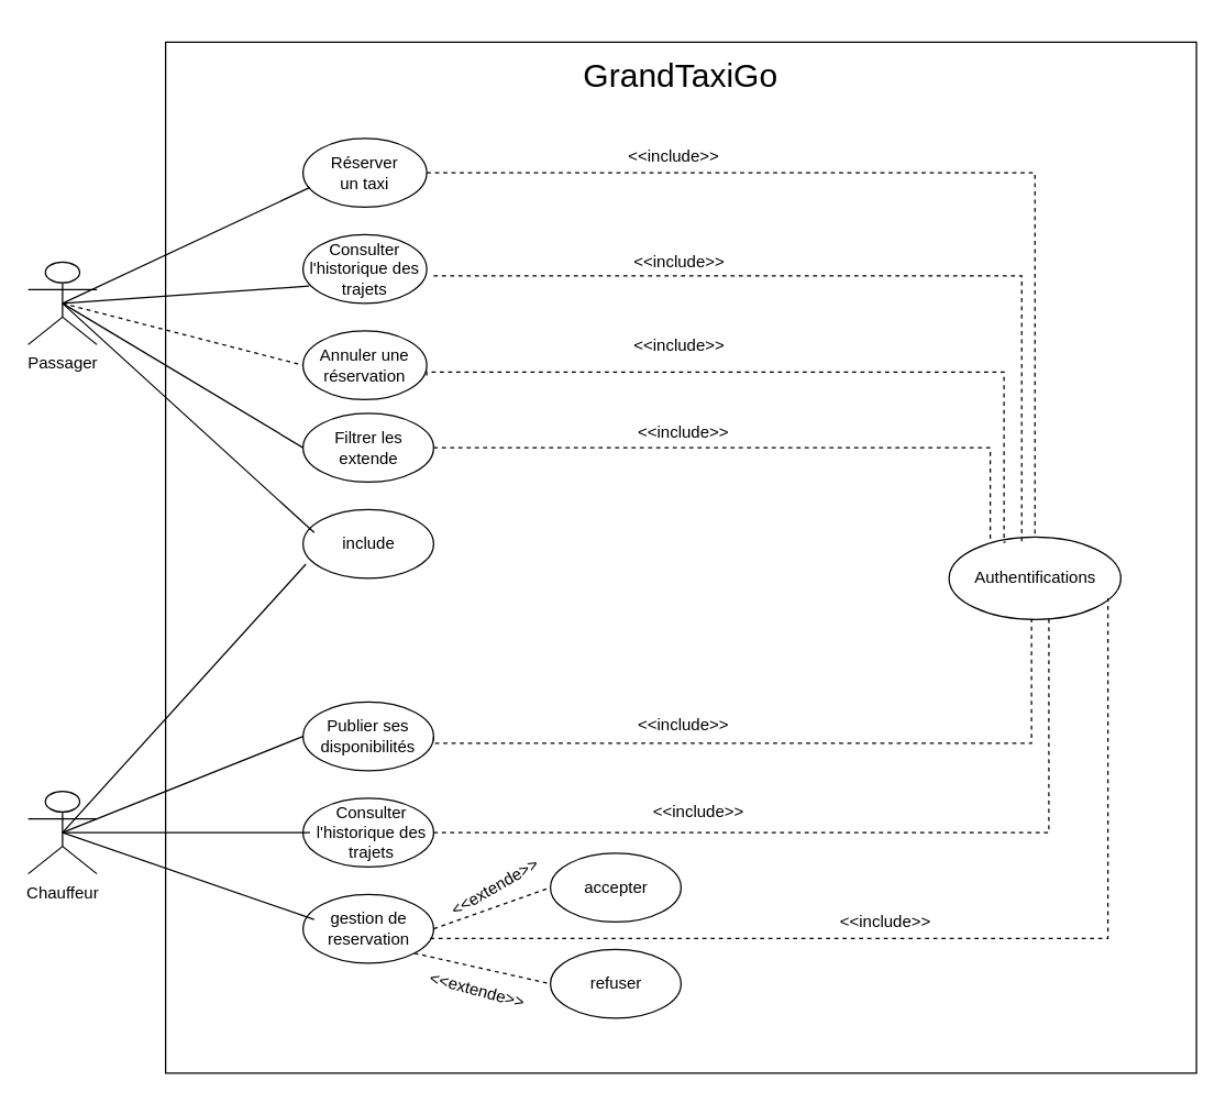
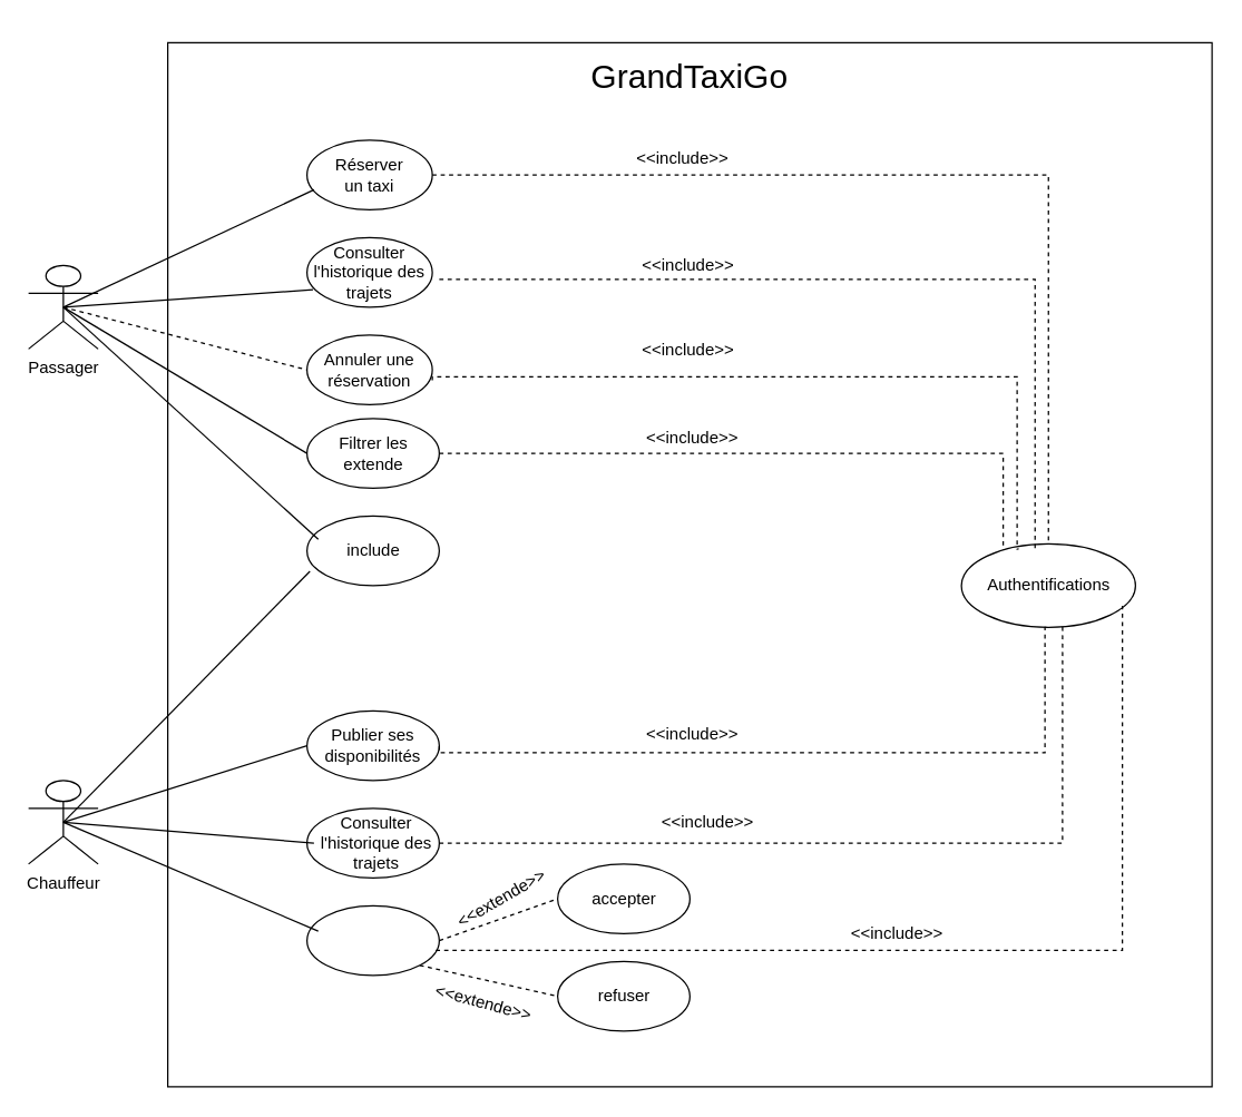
  <mxCell id="0" />
  <mxCell id="1" parent="0" />
  <mxCell id="2" value="" style="whiteSpace=wrap;html=1;aspect=fixed;" parent="1" vertex="1"><mxGeometry x="120" y="30" width="750" height="750" as="geometry" /></mxCell>
  <mxCell id="3" value="&lt;font style=&quot;font-size: 24px;&quot;&gt;GrandTaxiGo&lt;/font&gt;" style="text;html=1;align=center;verticalAlign=middle;whiteSpace=wrap;rounded=0;" parent="1" vertex="1"><mxGeometry x="397" y="20" width="196" height="70" as="geometry" /></mxCell>
  <mxCell id="4" value="Passager" style="shape=umlActor;verticalLabelPosition=bottom;verticalAlign=top;html=1;outlineConnect=0;" parent="1" vertex="1"><mxGeometry x="20" y="190" width="50" height="60" as="geometry" /></mxCell>
  <mxCell id="5" value="" style="ellipse;whiteSpace=wrap;html=1;" parent="1" vertex="1"><mxGeometry x="220" y="100" width="90" height="50" as="geometry" /></mxCell>
  <mxCell id="6" value="Réserver un taxi" style="text;html=1;align=center;verticalAlign=middle;whiteSpace=wrap;rounded=0;" parent="1" vertex="1"><mxGeometry x="235" y="110" width="60" height="30" as="geometry" /></mxCell>
  <mxCell id="7" value="" style="ellipse;whiteSpace=wrap;html=1;" parent="1" vertex="1"><mxGeometry x="220" y="170" width="90" height="50" as="geometry" /></mxCell>
  <mxCell id="8" value="Consulter l'historique des trajets" style="text;html=1;align=center;verticalAlign=middle;whiteSpace=wrap;rounded=0;" parent="1" vertex="1"><mxGeometry x="215" y="180" width="100" height="30" as="geometry" /></mxCell>
  <mxCell id="9" value="" style="ellipse;whiteSpace=wrap;html=1;" parent="1" vertex="1"><mxGeometry x="220" y="240" width="90" height="50" as="geometry" /></mxCell>
  <mxCell id="10" value="Annuler une réservation" style="text;html=1;align=center;verticalAlign=middle;whiteSpace=wrap;rounded=0;" parent="1" vertex="1"><mxGeometry x="220" y="250" width="90" height="30" as="geometry" /></mxCell>
  <mxCell id="11" value="" style="ellipse;whiteSpace=wrap;html=1;" parent="1" vertex="1"><mxGeometry x="220" y="300" width="95" height="50" as="geometry" /></mxCell>
  <mxCell id="12" value="Filtrer les extende" style="text;html=1;align=center;verticalAlign=middle;whiteSpace=wrap;rounded=0;" parent="1" vertex="1"><mxGeometry x="237.5" y="310" width="60" height="30" as="geometry" /></mxCell>
- <mxCell id="13" value="Chauffeur" style="shape=umlActor;verticalLabelPosition=bottom;verticalAlign=top;html=1;outlineConnect=0;" parent="1" vertex="1"><mxGeometry x="20" y="575" width="50" height="60" as="geometry" /></mxCell>
+ <mxCell id="13" value="Chauffeur" style="shape=umlActor;verticalLabelPosition=bottom;verticalAlign=top;html=1;outlineConnect=0;" parent="1" vertex="1"><mxGeometry x="20" y="560" width="50" height="60" as="geometry" /></mxCell>
  <mxCell id="14" value="" style="ellipse;whiteSpace=wrap;html=1;" parent="1" vertex="1"><mxGeometry x="690" y="390" width="125" height="60" as="geometry" /></mxCell>
  <mxCell id="15" value="Authentifications" style="text;html=1;align=center;verticalAlign=middle;whiteSpace=wrap;rounded=0;" parent="1" vertex="1"><mxGeometry x="709.75" y="405" width="85.5" height="30" as="geometry" /></mxCell>
  <mxCell id="16" value="" style="ellipse;whiteSpace=wrap;html=1;" parent="1" vertex="1"><mxGeometry x="220" y="370" width="95" height="50" as="geometry" /></mxCell>
  <mxCell id="17" value="include" style="text;html=1;align=center;verticalAlign=middle;whiteSpace=wrap;rounded=0;" parent="1" vertex="1"><mxGeometry x="237.5" y="380" width="60" height="30" as="geometry" /></mxCell>
  <mxCell id="18" value="" style="ellipse;whiteSpace=wrap;html=1;" parent="1" vertex="1"><mxGeometry x="220" y="510" width="95" height="50" as="geometry" /></mxCell>
  <mxCell id="19" value="Publier ses disponibilités" style="text;html=1;align=center;verticalAlign=middle;whiteSpace=wrap;rounded=0;" parent="1" vertex="1"><mxGeometry x="236.25" y="520" width="62.5" height="30" as="geometry" /></mxCell>
  <mxCell id="20" value="" style="ellipse;whiteSpace=wrap;html=1;" parent="1" vertex="1"><mxGeometry x="220" y="650" width="95" height="50" as="geometry" /></mxCell>
- <mxCell id="21" value="gestion de reservation" style="text;html=1;align=center;verticalAlign=middle;whiteSpace=wrap;rounded=0;" parent="1" vertex="1"><mxGeometry x="237.5" y="660" width="60" height="30" as="geometry" /></mxCell>
  <mxCell id="22" value="" style="ellipse;whiteSpace=wrap;html=1;" parent="1" vertex="1"><mxGeometry x="220" y="580" width="95" height="50" as="geometry" /></mxCell>
  <mxCell id="23" value="Consulter l'historique des trajets" style="text;html=1;align=center;verticalAlign=middle;whiteSpace=wrap;rounded=0;" parent="1" vertex="1"><mxGeometry x="225" y="590" width="90" height="30" as="geometry" /></mxCell>
  <mxCell id="24" value="" style="ellipse;whiteSpace=wrap;html=1;" parent="1" vertex="1"><mxGeometry x="400" y="620" width="95" height="50" as="geometry" /></mxCell>
  <mxCell id="25" value="accepter" style="text;html=1;align=center;verticalAlign=middle;whiteSpace=wrap;rounded=0;" parent="1" vertex="1"><mxGeometry x="417.5" y="630" width="60" height="30" as="geometry" /></mxCell>
  <mxCell id="26" value="" style="ellipse;whiteSpace=wrap;html=1;" parent="1" vertex="1"><mxGeometry x="400" y="690" width="95" height="50" as="geometry" /></mxCell>
  <mxCell id="27" value="refuser" style="text;html=1;align=center;verticalAlign=middle;whiteSpace=wrap;rounded=0;" parent="1" vertex="1"><mxGeometry x="417.5" y="700" width="60" height="30" as="geometry" /></mxCell>
  <mxCell id="28" value="" style="endArrow=none;html=1;rounded=0;exitX=0.5;exitY=0.5;exitDx=0;exitDy=0;exitPerimeter=0;entryX=0.093;entryY=0.916;entryDx=0;entryDy=0;entryPerimeter=0;" parent="1" source="4" target="8" edge="1"><mxGeometry width="50" height="50" relative="1" as="geometry"><mxPoint x="220" y="460" as="sourcePoint" /><mxPoint x="270" y="410" as="targetPoint" /></mxGeometry></mxCell>
  <mxCell id="29" value="" style="endArrow=none;html=1;rounded=0;exitX=0.5;exitY=0.5;exitDx=0;exitDy=0;exitPerimeter=0;entryX=0;entryY=0.5;entryDx=0;entryDy=0;dashed=1;" parent="1" source="4" target="10" edge="1"><mxGeometry width="50" height="50" relative="1" as="geometry"><mxPoint x="55" y="230" as="sourcePoint" /><mxPoint x="234" y="217" as="targetPoint" /></mxGeometry></mxCell>
  <mxCell id="30" value="" style="endArrow=none;html=1;rounded=0;exitX=0.5;exitY=0.5;exitDx=0;exitDy=0;exitPerimeter=0;entryX=0;entryY=0.5;entryDx=0;entryDy=0;" parent="1" source="4" target="11" edge="1"><mxGeometry width="50" height="50" relative="1" as="geometry"><mxPoint x="55" y="230" as="sourcePoint" /><mxPoint x="230" y="275" as="targetPoint" /></mxGeometry></mxCell>
  <mxCell id="31" value="" style="endArrow=none;html=1;rounded=0;exitX=0.5;exitY=0.5;exitDx=0;exitDy=0;exitPerimeter=0;entryX=0.085;entryY=0.335;entryDx=0;entryDy=0;entryPerimeter=0;" parent="1" source="4" target="16" edge="1"><mxGeometry width="50" height="50" relative="1" as="geometry"><mxPoint x="55" y="230" as="sourcePoint" /><mxPoint x="230" y="335" as="targetPoint" /></mxGeometry></mxCell>
  <mxCell id="32" value="" style="endArrow=none;html=1;rounded=0;exitX=0.5;exitY=0.5;exitDx=0;exitDy=0;exitPerimeter=0;entryX=0.022;entryY=0.794;entryDx=0;entryDy=0;entryPerimeter=0;" parent="1" source="13" target="16" edge="1"><mxGeometry width="50" height="50" relative="1" as="geometry"><mxPoint x="55" y="230" as="sourcePoint" /><mxPoint x="238" y="397" as="targetPoint" /></mxGeometry></mxCell>
  <mxCell id="33" value="" style="endArrow=none;html=1;rounded=0;exitX=0.5;exitY=0.5;exitDx=0;exitDy=0;exitPerimeter=0;entryX=0;entryY=0.5;entryDx=0;entryDy=0;" parent="1" source="13" target="18" edge="1"><mxGeometry width="50" height="50" relative="1" as="geometry"><mxPoint x="55" y="615" as="sourcePoint" /><mxPoint x="232" y="420" as="targetPoint" /></mxGeometry></mxCell>
  <mxCell id="34" value="" style="endArrow=none;html=1;rounded=0;exitX=0.5;exitY=0.5;exitDx=0;exitDy=0;exitPerimeter=0;entryX=0;entryY=0.5;entryDx=0;entryDy=0;" parent="1" source="13" target="23" edge="1"><mxGeometry width="50" height="50" relative="1" as="geometry"><mxPoint x="55" y="615" as="sourcePoint" /><mxPoint x="230" y="545" as="targetPoint" /></mxGeometry></mxCell>
  <mxCell id="35" value="" style="endArrow=none;html=1;rounded=0;exitX=0.5;exitY=0.5;exitDx=0;exitDy=0;exitPerimeter=0;entryX=0.085;entryY=0.364;entryDx=0;entryDy=0;entryPerimeter=0;" parent="1" source="13" target="20" edge="1"><mxGeometry width="50" height="50" relative="1" as="geometry"><mxPoint x="55" y="615" as="sourcePoint" /><mxPoint x="230" y="615" as="targetPoint" /></mxGeometry></mxCell>
  <mxCell id="36" value="" style="endArrow=none;dashed=1;html=1;rounded=0;exitX=1;exitY=0.5;exitDx=0;exitDy=0;entryX=0;entryY=0.5;entryDx=0;entryDy=0;" parent="1" source="20" target="24" edge="1"><mxGeometry width="50" height="50" relative="1" as="geometry"><mxPoint x="220" y="680" as="sourcePoint" /><mxPoint x="270" y="630" as="targetPoint" /></mxGeometry></mxCell>
  <mxCell id="37" value="" style="endArrow=none;dashed=1;html=1;rounded=0;exitX=1;exitY=1;exitDx=0;exitDy=0;entryX=0;entryY=0.5;entryDx=0;entryDy=0;" parent="1" source="20" target="26" edge="1"><mxGeometry width="50" height="50" relative="1" as="geometry"><mxPoint x="325" y="685" as="sourcePoint" /><mxPoint x="410" y="655" as="targetPoint" /></mxGeometry></mxCell>
  <mxCell id="38" value="" style="endArrow=none;html=1;rounded=0;exitX=0.5;exitY=0.5;exitDx=0;exitDy=0;exitPerimeter=0;entryX=0.056;entryY=0.713;entryDx=0;entryDy=0;entryPerimeter=0;" parent="1" source="4" target="5" edge="1"><mxGeometry width="50" height="50" relative="1" as="geometry"><mxPoint x="55" y="230" as="sourcePoint" /><mxPoint x="234" y="217" as="targetPoint" /></mxGeometry></mxCell>
  <mxCell id="39" value="" style="endArrow=none;dashed=1;html=1;rounded=0;exitX=1;exitY=0.5;exitDx=0;exitDy=0;entryX=0.5;entryY=0;entryDx=0;entryDy=0;edgeStyle=orthogonalEdgeStyle;" parent="1" source="5" target="14" edge="1"><mxGeometry width="50" height="50" relative="1" as="geometry"><mxPoint x="325" y="685" as="sourcePoint" /><mxPoint x="410" y="655" as="targetPoint" /></mxGeometry></mxCell>
  <mxCell id="40" value="" style="endArrow=none;dashed=1;html=1;rounded=0;entryX=0.423;entryY=0.069;entryDx=0;entryDy=0;edgeStyle=orthogonalEdgeStyle;entryPerimeter=0;" parent="1" source="8" target="14" edge="1"><mxGeometry width="50" height="50" relative="1" as="geometry"><mxPoint x="320" y="135" as="sourcePoint" /><mxPoint x="763" y="400" as="targetPoint" /><Array as="points"><mxPoint x="743" y="200" /></Array></mxGeometry></mxCell>
  <mxCell id="41" value="" style="endArrow=none;dashed=1;html=1;rounded=0;entryX=0.329;entryY=0.061;entryDx=0;entryDy=0;edgeStyle=orthogonalEdgeStyle;entryPerimeter=0;exitX=1;exitY=0.75;exitDx=0;exitDy=0;" parent="1" source="10" target="14" edge="1"><mxGeometry width="50" height="50" relative="1" as="geometry"><mxPoint x="325" y="210" as="sourcePoint" /><mxPoint x="753" y="404" as="targetPoint" /><Array as="points"><mxPoint x="310" y="270" /><mxPoint x="730" y="270" /><mxPoint x="730" y="394" /></Array></mxGeometry></mxCell>
  <mxCell id="42" value="" style="endArrow=none;dashed=1;html=1;rounded=0;edgeStyle=orthogonalEdgeStyle;exitX=1;exitY=0.5;exitDx=0;exitDy=0;" parent="1" source="11" target="14" edge="1"><mxGeometry width="50" height="50" relative="1" as="geometry"><mxPoint x="325" y="210" as="sourcePoint" /><mxPoint x="753" y="404" as="targetPoint" /><Array as="points"><mxPoint x="720" y="325" /></Array></mxGeometry></mxCell>
  <mxCell id="43" value="" style="endArrow=none;dashed=1;html=1;rounded=0;edgeStyle=orthogonalEdgeStyle;exitX=1;exitY=0.5;exitDx=0;exitDy=0;entryX=0.5;entryY=1;entryDx=0;entryDy=0;" parent="1" source="18" target="14" edge="1"><mxGeometry width="50" height="50" relative="1" as="geometry"><mxPoint x="325" y="335" as="sourcePoint" /><mxPoint x="730" y="404" as="targetPoint" /><Array as="points"><mxPoint x="315" y="540" /><mxPoint x="750" y="540" /><mxPoint x="750" y="450" /></Array></mxGeometry></mxCell>
  <mxCell id="44" value="" style="endArrow=none;dashed=1;html=1;rounded=0;edgeStyle=orthogonalEdgeStyle;entryX=0.581;entryY=0.944;entryDx=0;entryDy=0;entryPerimeter=0;" parent="1" source="23" target="14" edge="1"><mxGeometry width="50" height="50" relative="1" as="geometry"><mxPoint x="325" y="545" as="sourcePoint" /><mxPoint x="763" y="460" as="targetPoint" /><Array as="points"><mxPoint x="763" y="605" /></Array></mxGeometry></mxCell>
  <mxCell id="45" value="" style="endArrow=none;dashed=1;html=1;rounded=0;edgeStyle=orthogonalEdgeStyle;entryX=0.941;entryY=0.741;entryDx=0;entryDy=0;entryPerimeter=0;exitX=0.995;exitY=0.64;exitDx=0;exitDy=0;exitPerimeter=0;" parent="1" edge="1"><mxGeometry width="50" height="50" relative="1" as="geometry"><mxPoint x="312.525" y="682" as="sourcePoint" /><mxPoint x="805.625" y="434.46" as="targetPoint" /><Array as="points"><mxPoint x="806" y="682" /></Array></mxGeometry></mxCell>
  <mxCell id="46" value="&amp;lt;&amp;lt;include&amp;gt;&amp;gt;" style="text;html=1;align=center;verticalAlign=middle;whiteSpace=wrap;rounded=0;" parent="1" vertex="1"><mxGeometry x="460" y="98" width="60" height="30" as="geometry" /></mxCell>
  <mxCell id="47" value="&amp;lt;&amp;lt;include&amp;gt;&amp;gt;" style="text;html=1;align=center;verticalAlign=middle;whiteSpace=wrap;rounded=0;" parent="1" vertex="1"><mxGeometry x="464" y="175" width="60" height="30" as="geometry" /></mxCell>
  <mxCell id="48" value="&amp;lt;&amp;lt;include&amp;gt;&amp;gt;" style="text;html=1;align=center;verticalAlign=middle;whiteSpace=wrap;rounded=0;" parent="1" vertex="1"><mxGeometry x="464" y="236" width="60" height="30" as="geometry" /></mxCell>
  <mxCell id="49" value="&amp;lt;&amp;lt;include&amp;gt;&amp;gt;" style="text;html=1;align=center;verticalAlign=middle;whiteSpace=wrap;rounded=0;" parent="1" vertex="1"><mxGeometry x="467" y="299" width="60" height="30" as="geometry" /></mxCell>
  <mxCell id="50" value="&amp;lt;&amp;lt;include&amp;gt;&amp;gt;" style="text;html=1;align=center;verticalAlign=middle;whiteSpace=wrap;rounded=0;" parent="1" vertex="1"><mxGeometry x="467" y="512" width="60" height="30" as="geometry" /></mxCell>
  <mxCell id="51" value="&amp;lt;&amp;lt;include&amp;gt;&amp;gt;" style="text;html=1;align=center;verticalAlign=middle;whiteSpace=wrap;rounded=0;" parent="1" vertex="1"><mxGeometry x="477.5" y="575" width="60" height="30" as="geometry" /></mxCell>
  <mxCell id="52" value="&amp;lt;&amp;lt;include&amp;gt;&amp;gt;" style="text;html=1;align=center;verticalAlign=middle;whiteSpace=wrap;rounded=0;" parent="1" vertex="1"><mxGeometry x="613.5" y="655" width="60" height="30" as="geometry" /></mxCell>
  <mxCell id="53" value="&amp;lt;&amp;lt;extende&amp;gt;&amp;gt;" style="text;html=1;align=center;verticalAlign=middle;whiteSpace=wrap;rounded=0;rotation=-30;" parent="1" vertex="1"><mxGeometry x="350" y="640" width="20" height="10" as="geometry" /></mxCell>
  <mxCell id="54" value="&amp;lt;&amp;lt;extende&amp;gt;&amp;gt;" style="text;html=1;align=center;verticalAlign=middle;whiteSpace=wrap;rounded=0;rotation=15;" parent="1" vertex="1"><mxGeometry x="315" y="710" width="63.5" height="20" as="geometry" /></mxCell>
